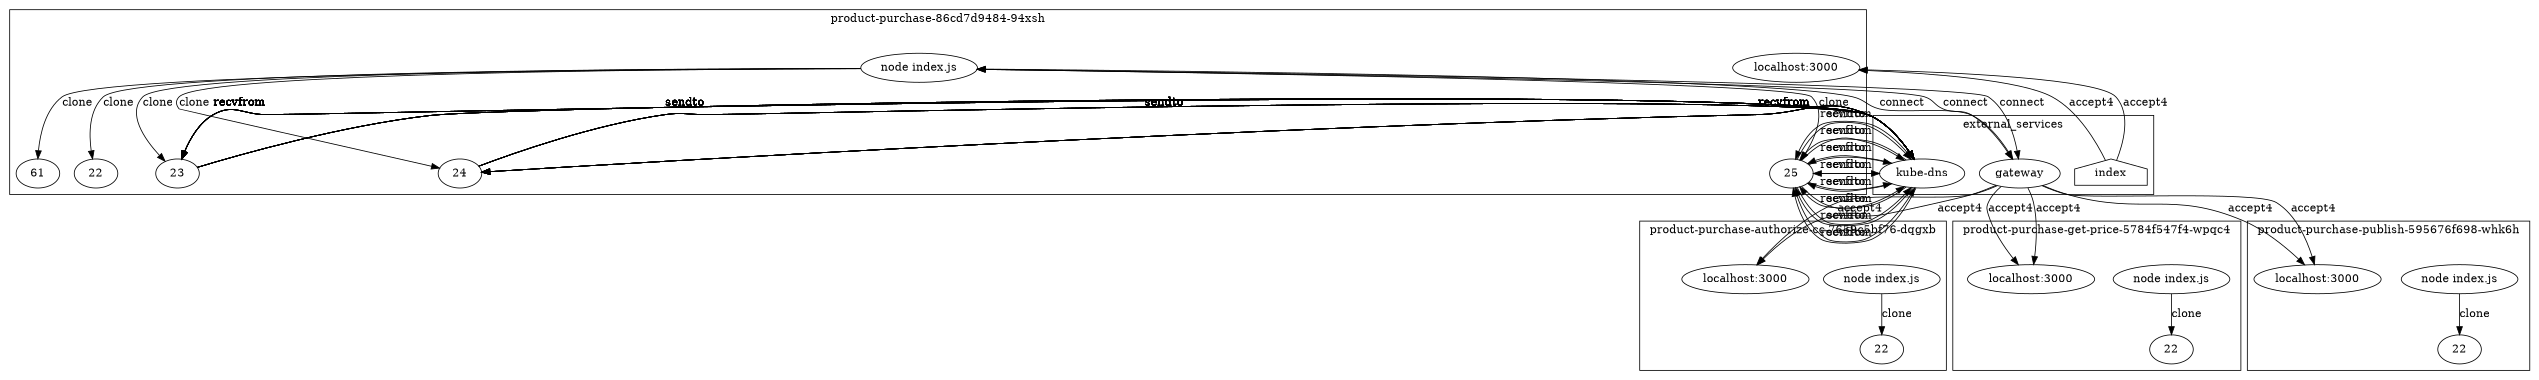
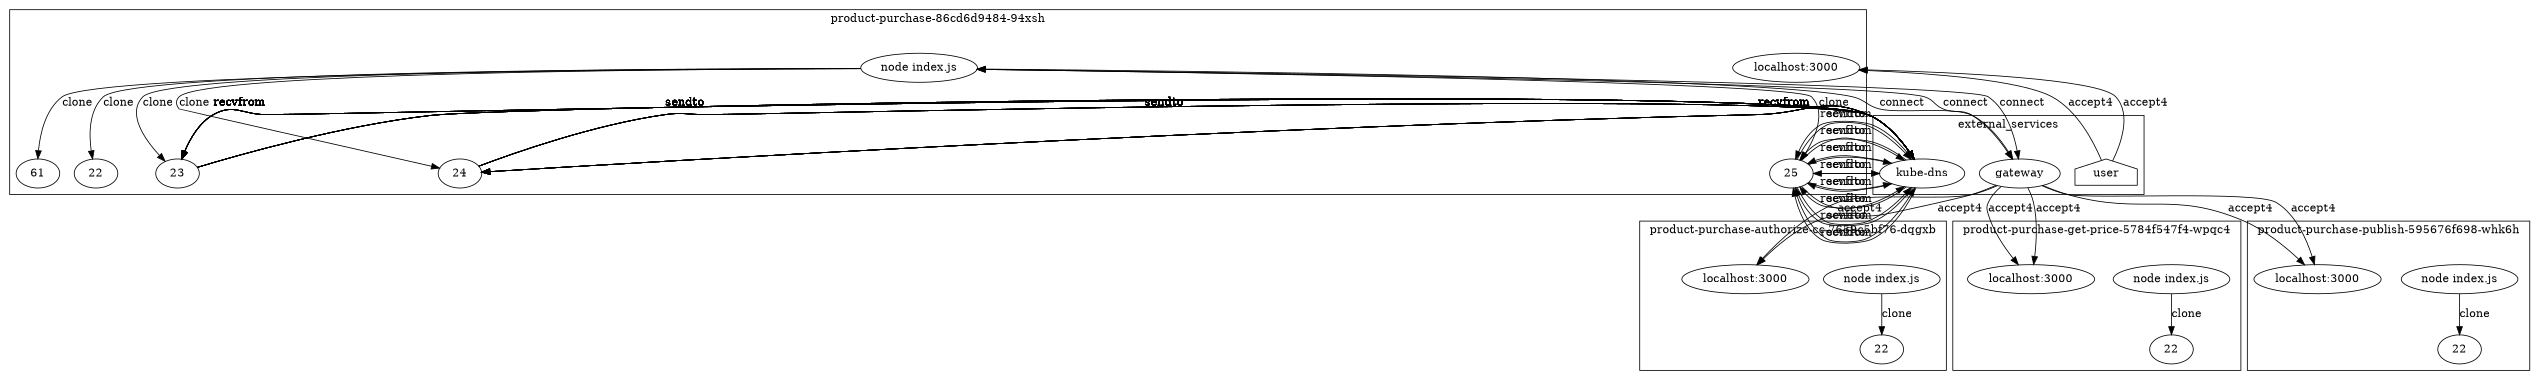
  digraph {
    n1 [label="node index.js"]
    n2 [label=22]
    n3 [label="localhost:3000"]
    n4 [label="node index.js"]
    n5 [label=61]
    n6 [label=22]
    n7 [label=23]
    n8 [label=24]
    n9 [label=25]
    n10 [label="localhost:3000"]
    n11 [label="node index.js"]
    n12 [label=22]
    n13 [label="localhost:3000"]
    n14 [label="node index.js"]
    n15 [label=22]
    n16 [label="localhost:3000"]
    n17 [label=gateway]
    n18 [label="kube-dns"]
-   user [shape=house label=index]
+   user [shape=house]
    subgraph cluster_1 {
      label=" product-purchase-authorize-cc-7659c5bf76-dqgxb "
      n1
      n2
      n3
    }
    subgraph cluster_2 {
-     label=" product-purchase-86cd7d9484-94xsh "
+     label=" product-purchase-86cd6d9484-94xsh "
      n4
      n5
      n6
      n7
      n8
      n9
      n10
    }
    subgraph cluster_3 {
      label=" product-purchase-get-price-5784f547f4-wpqc4 "
      n11
      n12
      n13
    }
    subgraph cluster_4 {
      label=" product-purchase-publish-595676f698-whk6h "
      n14
      n15
      n16
    }
    subgraph cluster_5 {
      label=external_services
      n17
      n18
      user
    }
    n1 -> n2 [label=clone]
    n4 -> n5 [label=clone]
    n4 -> n6 [label=clone]
    n4 -> n7 [label=clone]
    n4 -> n8 [label=clone]
    n4 -> n9 [label=clone]
    n4 -> n17 [dir=both label=connect]
    n4 -> n17 [dir=both label=connect]
    n4 -> n17 [dir=both label=connect]
    n7 -> n18 [label=sendto]
    n7 -> n18 [label=sendto]
    n7 -> n18 [label=sendto]
    n7 -> n18 [label=sendto]
    n7 -> n18 [label=sendto]
    n7 -> n18 [label=sendto]
    n7 -> n18 [label=sendto]
    n7 -> n18 [label=sendto]
    n8 -> n18 [label=sendto]
    n8 -> n18 [label=sendto]
    n8 -> n18 [label=sendto]
    n8 -> n18 [label=sendto]
    n8 -> n18 [label=sendto]
    n8 -> n18 [label=sendto]
    n8 -> n18 [label=sendto]
    n8 -> n18 [label=sendto]
    n9 -> n18 [label=sendto]
    n9 -> n18 [label=sendto]
    n9 -> n18 [label=sendto]
    n9 -> n18 [label=sendto]
    n9 -> n18 [label=sendto]
    n9 -> n18 [label=sendto]
    n9 -> n18 [label=sendto]
    n9 -> n18 [label=sendto]
    n11 -> n12 [label=clone]
    n14 -> n15 [label=clone]
    n17 -> n3 [label=accept4]
    n17 -> n3 [label=accept4]
    n17 -> n13 [label=accept4]
    n17 -> n13 [label=accept4]
    n17 -> n16 [label=accept4]
    n17 -> n16 [label=accept4]
    n18 -> n7 [label=recvfrom]
    n18 -> n7 [label=recvfrom]
    n18 -> n7 [label=recvfrom]
    n18 -> n7 [label=recvfrom]
    n18 -> n7 [label=recvfrom]
    n18 -> n7 [label=recvfrom]
    n18 -> n7 [label=recvfrom]
    n18 -> n7 [label=recvfrom]
    n18 -> n8 [label=recvfrom]
    n18 -> n8 [label=recvfrom]
    n18 -> n8 [label=recvfrom]
    n18 -> n8 [label=recvfrom]
    n18 -> n8 [label=recvfrom]
    n18 -> n8 [label=recvfrom]
    n18 -> n8 [label=recvfrom]
    n18 -> n8 [label=recvfrom]
    n18 -> n9 [label=recvfrom]
    n18 -> n9 [label=recvfrom]
    n18 -> n9 [label=recvfrom]
    n18 -> n9 [label=recvfrom]
    n18 -> n9 [label=recvfrom]
    n18 -> n9 [label=recvfrom]
    n18 -> n9 [label=recvfrom]
    n18 -> n9 [label=recvfrom]
    user -> n10 [label=accept4]
    user -> n10 [label=accept4]
  }
